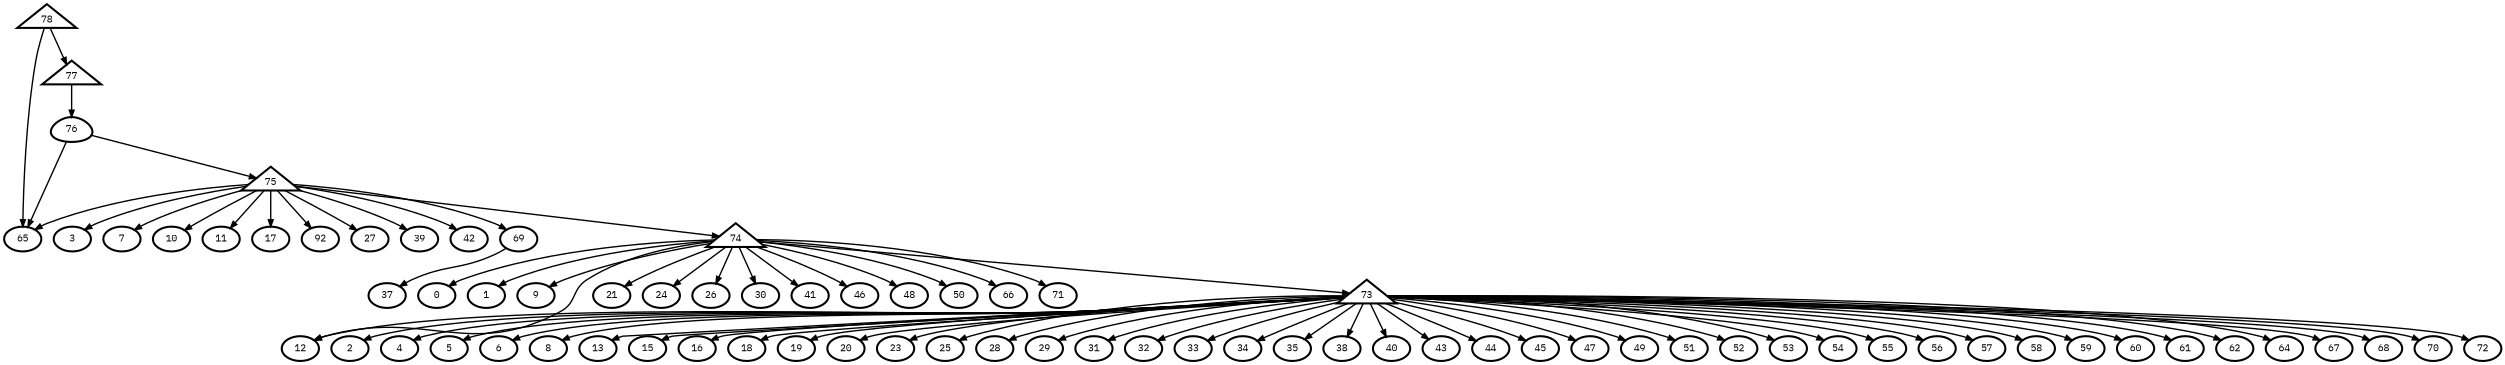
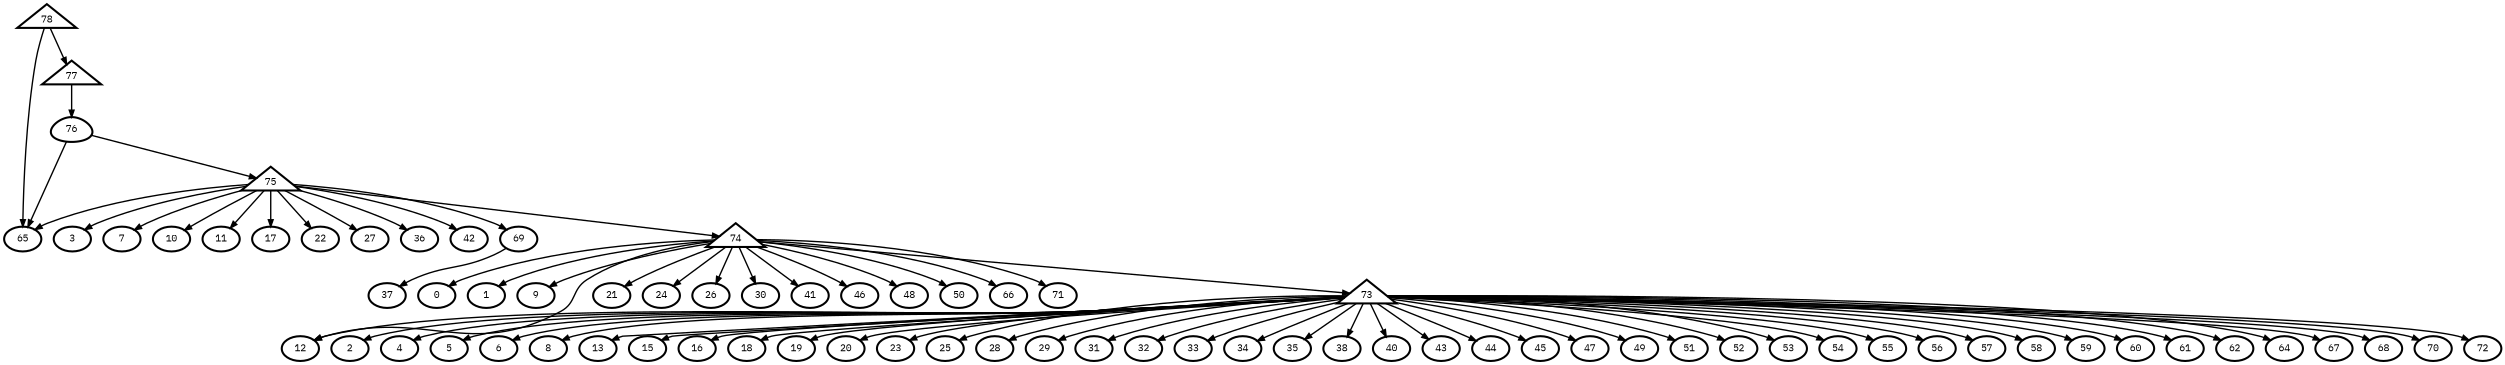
  digraph {
    fontname="IBM Plex Mono"
    node [fontname="IBM Plex Mono" penwidth=3]
    edge [fontname="IBM Plex Mono" penwidth=2]
    n1 [label=0]
    n2 [label=1]
    n3 [label=2]
    n4 [label=3]
    n5 [label=4]
    n6 [label=5]
    n7 [label=6]
    n8 [label=7]
    n9 [label=8]
    n10 [label=9]
    n11 [label=10]
    n12 [label=11]
    n13 [label=12]
    n14 [label=13]
    n15 [label=15]
    n16 [label=16]
    n17 [label=17]
    n18 [label=18]
    n19 [label=19]
    n20 [label=20]
    n21 [label=21]
-   n22 [label=92]
+   n22 [label=22]
    n23 [label=23]
    n24 [label=24]
    n25 [label=25]
    n26 [label=26]
    n27 [label=27]
    n28 [label=28]
    n29 [label=29]
    n30 [label=30]
    n31 [label=31]
    n32 [label=32]
    n33 [label=33]
    n34 [label=34]
    n35 [label=35]
-   n36 [label=39]
+   n36 [label=36]
    n37 [label=37]
    n38 [label=38]
    n39 [label=40]
    n40 [label=41]
    n41 [label=42]
    n42 [label=43]
    n43 [label=44]
    n44 [label=45]
    n45 [label=46]
    n46 [label=47]
    n47 [label=48]
    n48 [label=49]
    n49 [label=50]
    n50 [label=51]
    n51 [label=52]
    n52 [label=53]
    n53 [label=54]
    n54 [label=55]
    n55 [label=56]
    n56 [label=57]
    n57 [label=58]
    n58 [label=59]
    n59 [label=60]
    n60 [label=61]
    n61 [label=62]
    n62 [label=64]
    n63 [label=65]
    n64 [label=66]
    n65 [label=67]
    n66 [label=68]
    n67 [label=69]
    n68 [label=70]
    n69 [label=71]
    n70 [label=72]
    n71 [label=76 shape=egg]
    n72 [label=75 shape=triangle]
    n73 [label=74 shape=triangle]
    n74 [label=73 shape=triangle]
    n75 [label=77 shape=triangle]
    n76 [label=78 shape=triangle]
    n67 -> n37
    n71 -> n63
    n71 -> n72
    n72 -> n4
    n72 -> n8
    n72 -> n11
    n72 -> n12
    n72 -> n17
    n72 -> n22
    n72 -> n27
    n72 -> n36
    n72 -> n41
    n72 -> n63
    n72 -> n67
    n72 -> n73
    n73 -> n1
    n73 -> n2
    n73 -> n10
    n73 -> n13
    n73 -> n21
    n73 -> n24
    n73 -> n26
    n73 -> n30
    n73 -> n40
    n73 -> n45
    n73 -> n47
    n73 -> n49
    n73 -> n64
    n73 -> n69
    n73 -> n74
    n74 -> n3
    n74 -> n5
    n74 -> n6
    n74 -> n7
    n74 -> n9
    n74 -> n13
    n74 -> n14
    n74 -> n15
    n74 -> n16
    n74 -> n18
    n74 -> n19
    n74 -> n20
    n74 -> n23
    n74 -> n25
    n74 -> n28
    n74 -> n29
    n74 -> n31
    n74 -> n32
    n74 -> n33
    n74 -> n34
    n74 -> n35
    n74 -> n38
    n74 -> n39
    n74 -> n42
    n74 -> n43
    n74 -> n44
    n74 -> n46
    n74 -> n48
    n74 -> n50
    n74 -> n51
    n74 -> n52
    n74 -> n53
    n74 -> n54
    n74 -> n55
    n74 -> n56
    n74 -> n57
    n74 -> n58
    n74 -> n59
    n74 -> n60
    n74 -> n61
    n74 -> n62
    n74 -> n65
    n74 -> n66
    n74 -> n68
    n74 -> n70
    n75 -> n71
    n76 -> n63
    n76 -> n75
  }
